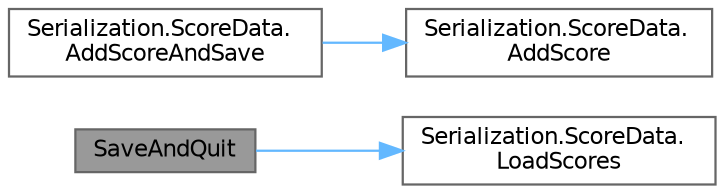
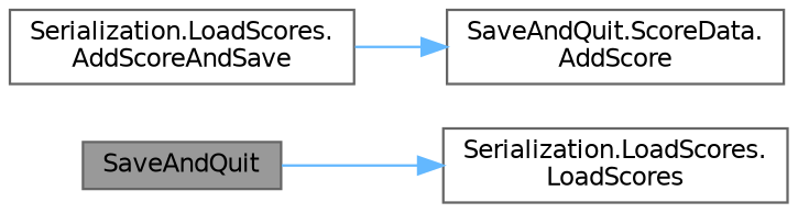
  digraph {
    rankdir=LR
    node [color=grey40 fillcolor=white fontname=Helvetica fontsize=10 shape=box style=filled]
    edge [color=steelblue1 fontname=Helvetica fontsize=10 labelfontname=Helvetica labelfontsize=10 style=solid]
    n1 [color=gray40 fillcolor=grey60 fontcolor=black height=0.2 label=SaveAndQuit width=0.4]
-   n2 [height=0.2 label="Serialization.ScoreData.\lLoadScores" width=0.4]
-   n3 [height=0.2 label="Serialization.ScoreData.\lAddScoreAndSave" width=0.4]
-   n4 [height=0.2 label="Serialization.ScoreData.\lAddScore" width=0.4]
+   n2 [height=0.2 label="Serialization.LoadScores.\lLoadScores" width=0.4]
+   n3 [height=0.2 label="Serialization.LoadScores.\lAddScoreAndSave" width=0.4]
+   n4 [height=0.2 label="SaveAndQuit.ScoreData.\lAddScore" width=0.4]
    n1 -> n2
    n3 -> n4
  }
